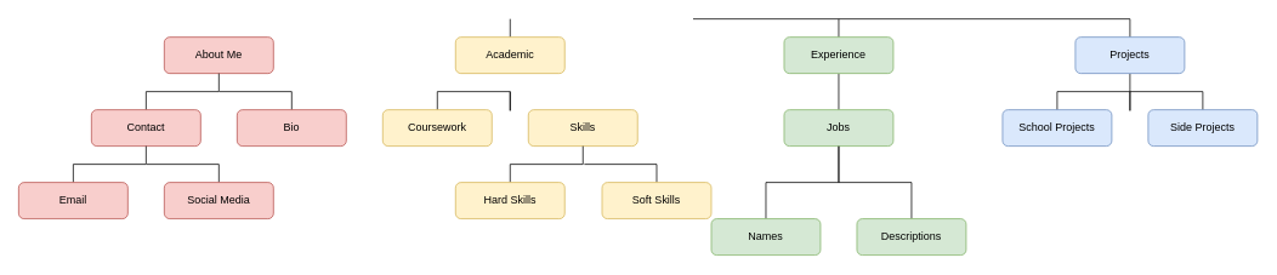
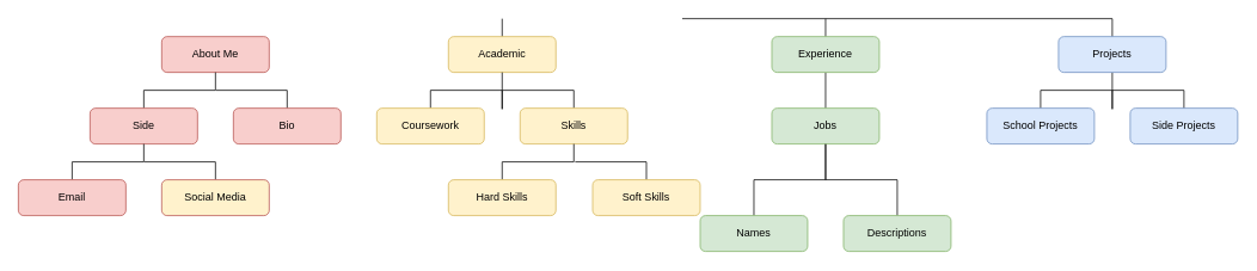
  <mxCell id="0" />
  <mxCell id="1" parent="0" />
  <mxCell id="2" value="About Me" style="rounded=1;whiteSpace=wrap;html=1;fillColor=#f8cecc;strokeColor=#b85450;" vertex="1" parent="1"><mxGeometry x="180" y="40" width="120" height="40" as="geometry" /></mxCell>
  <mxCell id="3" style="edgeStyle=orthogonalEdgeStyle;rounded=0;orthogonalLoop=1;jettySize=auto;html=1;exitX=0.5;exitY=0;exitDx=0;exitDy=0;endArrow=none;endFill=0;" edge="1" parent="1" source="5"><mxGeometry relative="1" as="geometry"><mxPoint x="761" y="20" as="targetPoint" /><Array as="points"><mxPoint x="921" y="20" /></Array></mxGeometry></mxCell>
  <mxCell id="4" value="" style="edgeStyle=orthogonalEdgeStyle;rounded=0;orthogonalLoop=1;jettySize=auto;html=1;endArrow=none;endFill=0;" edge="1" parent="1" source="5" target="28"><mxGeometry relative="1" as="geometry" /></mxCell>
  <mxCell id="5" value="Experience&lt;span style=&quot;color: rgba(0 , 0 , 0 , 0) ; font-family: monospace ; font-size: 0px&quot;&gt;%3CmxGraphModel%3E%3Croot%3E%3CmxCell%20id%3D%220%22%2F%3E%3CmxCell%20id%3D%221%22%20parent%3D%220%22%2F%3E%3CmxCell%20id%3D%222%22%20value%3D%22About%20Me%22%20style%3D%22rounded%3D1%3BwhiteSpace%3Dwrap%3Bhtml%3D1%3B%22%20vertex%3D%221%22%20parent%3D%221%22%3E%3CmxGeometry%20x%3D%22120%22%20y%3D%22120%22%20width%3D%22120%22%20height%3D%2240%22%20as%3D%22geometry%22%2F%3E%3C%2FmxCell%3E%3C%2Froot%3E%3C%2FmxGraphModel%3E&lt;/span&gt;" style="rounded=1;whiteSpace=wrap;html=1;fillColor=#d5e8d4;strokeColor=#82b366;" vertex="1" parent="1"><mxGeometry x="861" y="40" width="120" height="40" as="geometry" /></mxCell>
  <mxCell id="6" style="edgeStyle=orthogonalEdgeStyle;rounded=0;orthogonalLoop=1;jettySize=auto;html=1;exitX=0.5;exitY=0;exitDx=0;exitDy=0;endArrow=none;endFill=0;" edge="1" parent="1" source="8"><mxGeometry relative="1" as="geometry"><mxPoint x="921" y="20" as="targetPoint" /><Array as="points"><mxPoint x="1241" y="20" /></Array></mxGeometry></mxCell>
  <mxCell id="7" value="" style="edgeStyle=orthogonalEdgeStyle;rounded=0;orthogonalLoop=1;jettySize=auto;html=1;endArrow=none;endFill=0;" edge="1" parent="1" source="8" target="34"><mxGeometry relative="1" as="geometry" /></mxCell>
  <mxCell id="8" value="Projects" style="rounded=1;whiteSpace=wrap;html=1;fillColor=#dae8fc;strokeColor=#6c8ebf;" vertex="1" parent="1"><mxGeometry x="1181" y="40" width="120" height="40" as="geometry" /></mxCell>
  <mxCell id="9" style="edgeStyle=orthogonalEdgeStyle;rounded=0;orthogonalLoop=1;jettySize=auto;html=1;exitX=0.5;exitY=0;exitDx=0;exitDy=0;entryX=0.5;entryY=1;entryDx=0;entryDy=0;endArrow=none;endFill=0;" edge="1" parent="1" source="10" target="2"><mxGeometry relative="1" as="geometry" /></mxCell>
- <mxCell id="10" value="Contact" style="rounded=1;whiteSpace=wrap;html=1;fillColor=#f8cecc;strokeColor=#b85450;" vertex="1" parent="1"><mxGeometry x="100" y="120" width="120" height="40" as="geometry" /></mxCell>
+ <mxCell id="10" value="Side" style="rounded=1;whiteSpace=wrap;html=1;fillColor=#f8cecc;strokeColor=#b85450;" vertex="1" parent="1"><mxGeometry x="100" y="120" width="120" height="40" as="geometry" /></mxCell>
  <mxCell id="11" style="edgeStyle=orthogonalEdgeStyle;rounded=0;orthogonalLoop=1;jettySize=auto;html=1;exitX=0.5;exitY=0;exitDx=0;exitDy=0;entryX=0.5;entryY=1;entryDx=0;entryDy=0;endArrow=none;endFill=0;" edge="1" parent="1" source="12" target="10"><mxGeometry relative="1" as="geometry" /></mxCell>
  <mxCell id="12" value="Email" style="rounded=1;whiteSpace=wrap;html=1;fillColor=#f8cecc;strokeColor=#b85450;" vertex="1" parent="1"><mxGeometry x="20" y="200" width="120" height="40" as="geometry" /></mxCell>
  <mxCell id="13" style="edgeStyle=orthogonalEdgeStyle;rounded=0;orthogonalLoop=1;jettySize=auto;html=1;exitX=0.5;exitY=0;exitDx=0;exitDy=0;endArrow=none;endFill=0;" edge="1" parent="1" source="14"><mxGeometry relative="1" as="geometry"><mxPoint x="160" y="180" as="targetPoint" /></mxGeometry></mxCell>
- <mxCell id="14" value="Social Media" style="rounded=1;whiteSpace=wrap;html=1;fillColor=#f8cecc;strokeColor=#b85450;" vertex="1" parent="1"><mxGeometry x="180" y="200" width="120" height="40" as="geometry" /></mxCell>
+ <mxCell id="14" value="Social Media" style="rounded=1;whiteSpace=wrap;html=1;fillColor=#fff2cc;strokeColor=#b85450;" vertex="1" parent="1"><mxGeometry x="180" y="200" width="120" height="40" as="geometry" /></mxCell>
  <mxCell id="15" style="edgeStyle=orthogonalEdgeStyle;rounded=0;orthogonalLoop=1;jettySize=auto;html=1;exitX=0.5;exitY=0;exitDx=0;exitDy=0;endArrow=none;endFill=0;" edge="1" parent="1" source="16"><mxGeometry relative="1" as="geometry"><mxPoint x="560" y="20" as="targetPoint" /></mxGeometry></mxCell>
  <mxCell id="16" value="Academic" style="rounded=1;whiteSpace=wrap;html=1;fillColor=#fff2cc;strokeColor=#d6b656;" vertex="1" parent="1"><mxGeometry x="500" y="40" width="120" height="40" as="geometry" /></mxCell>
  <mxCell id="17" style="edgeStyle=orthogonalEdgeStyle;rounded=0;orthogonalLoop=1;jettySize=auto;html=1;exitX=0.5;exitY=0;exitDx=0;exitDy=0;endArrow=none;endFill=0;" edge="1" parent="1" source="18"><mxGeometry relative="1" as="geometry"><mxPoint x="240" y="100" as="targetPoint" /></mxGeometry></mxCell>
  <mxCell id="18" value="Bio" style="rounded=1;whiteSpace=wrap;html=1;fillColor=#f8cecc;strokeColor=#b85450;" vertex="1" parent="1"><mxGeometry x="260" y="120" width="120" height="40" as="geometry" /></mxCell>
  <mxCell id="19" style="edgeStyle=orthogonalEdgeStyle;rounded=0;orthogonalLoop=1;jettySize=auto;html=1;exitX=0.5;exitY=0;exitDx=0;exitDy=0;endArrow=none;endFill=0;" edge="1" parent="1" source="20"><mxGeometry relative="1" as="geometry"><mxPoint x="560" y="100" as="targetPoint" /></mxGeometry></mxCell>
  <mxCell id="20" value="Coursework" style="rounded=1;whiteSpace=wrap;html=1;fillColor=#fff2cc;strokeColor=#d6b656;" vertex="1" parent="1"><mxGeometry x="420" y="120" width="120" height="40" as="geometry" /></mxCell>
+ <mxCell id="21" style="edgeStyle=orthogonalEdgeStyle;rounded=0;orthogonalLoop=1;jettySize=auto;html=1;exitX=0.5;exitY=0;exitDx=0;exitDy=0;entryX=0.5;entryY=1;entryDx=0;entryDy=0;endArrow=none;endFill=0;" edge="1" parent="1" source="22" target="16"><mxGeometry relative="1" as="geometry" /></mxCell>
  <mxCell id="22" value="Skills" style="rounded=1;whiteSpace=wrap;html=1;fillColor=#fff2cc;strokeColor=#d6b656;" vertex="1" parent="1"><mxGeometry x="580" y="120" width="120" height="40" as="geometry" /></mxCell>
  <mxCell id="23" style="edgeStyle=orthogonalEdgeStyle;rounded=0;orthogonalLoop=1;jettySize=auto;html=1;entryX=0.5;entryY=1;entryDx=0;entryDy=0;endArrow=none;endFill=0;" edge="1" parent="1" source="24" target="22"><mxGeometry relative="1" as="geometry" /></mxCell>
  <mxCell id="24" value="Hard Skills" style="rounded=1;whiteSpace=wrap;html=1;fillColor=#fff2cc;strokeColor=#d6b656;" vertex="1" parent="1"><mxGeometry x="500" y="200" width="120" height="40" as="geometry" /></mxCell>
  <mxCell id="25" style="edgeStyle=orthogonalEdgeStyle;rounded=0;orthogonalLoop=1;jettySize=auto;html=1;exitX=0.5;exitY=0;exitDx=0;exitDy=0;endArrow=none;endFill=0;" edge="1" parent="1" source="26"><mxGeometry relative="1" as="geometry"><mxPoint x="641" y="180" as="targetPoint" /></mxGeometry></mxCell>
  <mxCell id="26" value="Soft Skills" style="rounded=1;whiteSpace=wrap;html=1;fillColor=#fff2cc;strokeColor=#d6b656;" vertex="1" parent="1"><mxGeometry x="661" y="200" width="120" height="40" as="geometry" /></mxCell>
  <mxCell id="27" value="" style="edgeStyle=orthogonalEdgeStyle;rounded=0;orthogonalLoop=1;jettySize=auto;html=1;endArrow=none;endFill=0;" edge="1" parent="1" source="28" target="29"><mxGeometry relative="1" as="geometry" /></mxCell>
  <mxCell id="28" value="Jobs" style="rounded=1;whiteSpace=wrap;html=1;fillColor=#d5e8d4;strokeColor=#82b366;" vertex="1" parent="1"><mxGeometry x="861" y="120" width="120" height="40" as="geometry" /></mxCell>
  <mxCell id="29" value="Names" style="rounded=1;whiteSpace=wrap;html=1;fillColor=#d5e8d4;strokeColor=#82b366;" vertex="1" parent="1"><mxGeometry x="781" y="240" width="120" height="40" as="geometry" /></mxCell>
  <mxCell id="30" style="edgeStyle=orthogonalEdgeStyle;rounded=0;orthogonalLoop=1;jettySize=auto;html=1;exitX=0.5;exitY=0;exitDx=0;exitDy=0;entryX=0.5;entryY=1;entryDx=0;entryDy=0;endArrow=none;endFill=0;" edge="1" parent="1" source="31" target="28"><mxGeometry relative="1" as="geometry" /></mxCell>
  <mxCell id="31" value="Descriptions" style="rounded=1;whiteSpace=wrap;html=1;fillColor=#d5e8d4;strokeColor=#82b366;" vertex="1" parent="1"><mxGeometry x="941" y="240" width="120" height="40" as="geometry" /></mxCell>
  <mxCell id="32" style="edgeStyle=orthogonalEdgeStyle;rounded=0;orthogonalLoop=1;jettySize=auto;html=1;exitX=0.5;exitY=0;exitDx=0;exitDy=0;endArrow=none;endFill=0;" edge="1" parent="1" source="33"><mxGeometry relative="1" as="geometry"><mxPoint x="1241" y="100" as="targetPoint" /></mxGeometry></mxCell>
  <mxCell id="33" value="School Projects" style="rounded=1;whiteSpace=wrap;html=1;fillColor=#dae8fc;strokeColor=#6c8ebf;" vertex="1" parent="1"><mxGeometry x="1101" y="120" width="120" height="40" as="geometry" /></mxCell>
  <mxCell id="34" value="Side Projects" style="rounded=1;whiteSpace=wrap;html=1;fillColor=#dae8fc;strokeColor=#6c8ebf;" vertex="1" parent="1"><mxGeometry x="1261" y="120" width="120" height="40" as="geometry" /></mxCell>
